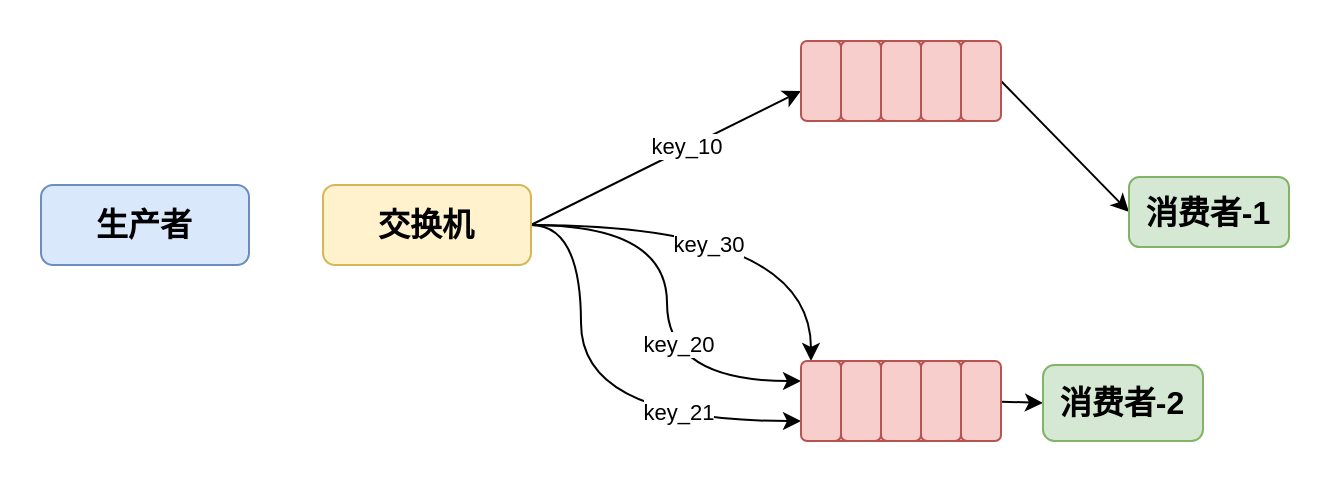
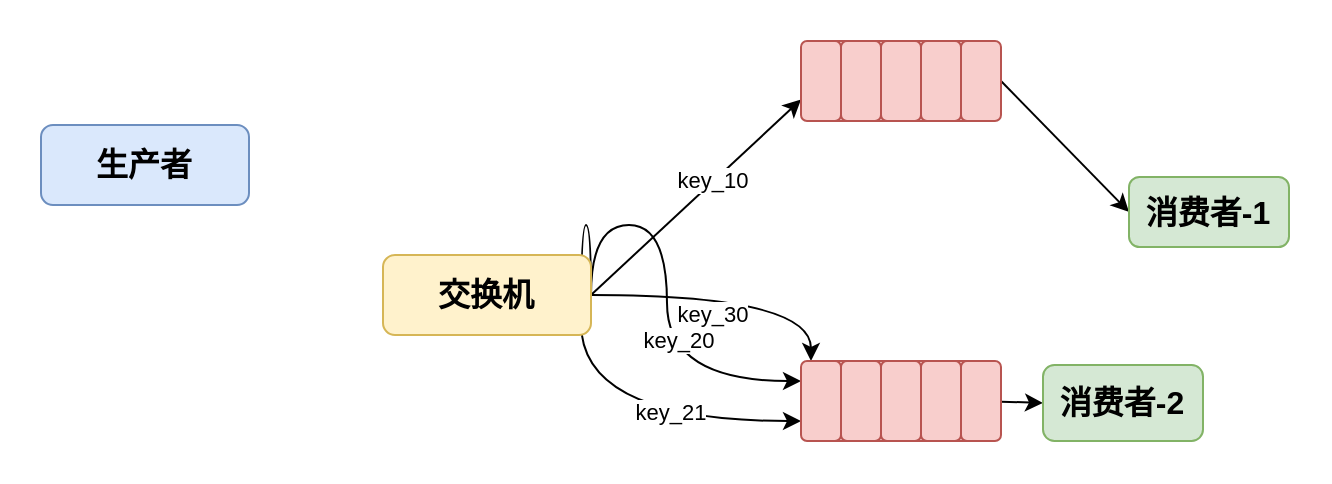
  <mxCell id="0" />
  <mxCell id="1" parent="0" />
  <mxCell id="2" value="" style="whiteSpace=wrap;html=1;rounded=1;fontSize=16;fontStyle=1;strokeColor=#b85450;fillColor=#f8cecc;" parent="1" vertex="1"><mxGeometry x="400" y="20" width="100" height="40" as="geometry" /></mxCell>
  <mxCell id="3" value="" style="rounded=0;orthogonalLoop=1;jettySize=auto;html=1;fontSize=16;exitX=1;exitY=0.5;exitDx=0;exitDy=0;" parent="1" source="12" target="13" edge="1"><mxGeometry relative="1" as="geometry"><mxPoint x="365" y="112" as="targetPoint" /></mxGeometry></mxCell>
  <mxCell id="4" value="key_10" style="edgeLabel;html=1;align=center;verticalAlign=middle;resizable=0;points=[];" vertex="1" connectable="0" parent="3"><mxGeometry x="0.161" y="1" relative="1" as="geometry"><mxPoint as="offset" /></mxGeometry></mxCell>
  <mxCell id="5" style="edgeStyle=orthogonalEdgeStyle;curved=1;rounded=0;orthogonalLoop=1;jettySize=auto;html=1;entryX=0;entryY=0.25;entryDx=0;entryDy=0;exitX=1;exitY=0.5;exitDx=0;exitDy=0;" edge="1" parent="1" source="12" target="24"><mxGeometry relative="1" as="geometry"><Array as="points"><mxPoint x="333" y="112" /><mxPoint x="333" y="190" /></Array></mxGeometry></mxCell>
  <mxCell id="6" value="key_20" style="edgeLabel;html=1;align=center;verticalAlign=middle;resizable=0;points=[];" vertex="1" connectable="0" parent="5"><mxGeometry x="0.193" y="5" relative="1" as="geometry"><mxPoint as="offset" /></mxGeometry></mxCell>
  <mxCell id="7" style="edgeStyle=orthogonalEdgeStyle;curved=1;rounded=0;orthogonalLoop=1;jettySize=auto;html=1;exitX=1;exitY=0.5;exitDx=0;exitDy=0;entryX=0;entryY=0.75;entryDx=0;entryDy=0;" edge="1" parent="1" source="12" target="24"><mxGeometry relative="1" as="geometry"><Array as="points"><mxPoint x="290" y="112" /><mxPoint x="290" y="210" /></Array></mxGeometry></mxCell>
  <mxCell id="8" value="key_21" style="edgeLabel;html=1;align=center;verticalAlign=middle;resizable=0;points=[];" vertex="1" connectable="0" parent="7"><mxGeometry x="0.471" y="5" relative="1" as="geometry"><mxPoint as="offset" /></mxGeometry></mxCell>
  <mxCell id="9" style="edgeStyle=orthogonalEdgeStyle;curved=1;rounded=0;orthogonalLoop=1;jettySize=auto;html=1;exitX=1;exitY=0.5;exitDx=0;exitDy=0;entryX=0.25;entryY=0;entryDx=0;entryDy=0;" edge="1" parent="1" source="12" target="24"><mxGeometry relative="1" as="geometry" /></mxCell>
  <mxCell id="10" value="&lt;span style=&quot;color: rgba(0 , 0 , 0 , 0) ; font-family: monospace ; font-size: 0px ; background-color: rgb(248 , 249 , 250)&quot;&gt;%3CmxGraphModel%3E%3Croot%3E%3CmxCell%20id%3D%220%22%2F%3E%3CmxCell%20id%3D%221%22%20parent%3D%220%22%2F%3E%3CmxCell%20id%3D%222%22%20value%3D%22key_20%22%20style%3D%22edgeLabel%3Bhtml%3D1%3Balign%3Dcenter%3BverticalAlign%3Dmiddle%3Bresizable%3D0%3Bpoints%3D%5B%5D%3B%22%20vertex%3D%221%22%20connectable%3D%220%22%20parent%3D%221%22%3E%3CmxGeometry%20x%3D%22418.01%22%20y%3D%22350.981%22%20as%3D%22geometry%22%2F%3E%3C%2FmxCell%3E%3C%2Froot%3E%3C%2FmxGraphModel%3E&lt;/span&gt;&lt;span style=&quot;color: rgba(0 , 0 , 0 , 0) ; font-family: monospace ; font-size: 0px ; background-color: rgb(248 , 249 , 250)&quot;&gt;%3CmxGraphModel%3E%3Croot%3E%3CmxCell%20id%3D%220%22%2F%3E%3CmxCell%20id%3D%221%22%20parent%3D%220%22%2F%3E%3CmxCell%20id%3D%222%22%20value%3D%22key_20%22%20style%3D%22edgeLabel%3Bhtml%3D1%3Balign%3Dcenter%3BverticalAlign%3Dmiddle%3Bresizable%3D0%3Bpoints%3D%5B%5D%3B%22%20vertex%3D%221%22%20connectable%3D%220%22%20parent%3D%221%22%3E%3CmxGeometry%20x%3D%22418.01%22%20y%3D%22350.981%22%20as%3D%22geometry%22%2F%3E%3C%2FmxCell%3E%3C%2Froot%3E%3C%2FmxGraphModel%3E&lt;/span&gt;" style="edgeLabel;html=1;align=center;verticalAlign=middle;resizable=0;points=[];" vertex="1" connectable="0" parent="9"><mxGeometry x="-0.092" y="-11" relative="1" as="geometry"><mxPoint as="offset" /></mxGeometry></mxCell>
  <mxCell id="11" value="key_30" style="edgeLabel;html=1;align=center;verticalAlign=middle;resizable=0;points=[];" vertex="1" connectable="0" parent="9"><mxGeometry x="-0.158" y="-9" relative="1" as="geometry"><mxPoint as="offset" /></mxGeometry></mxCell>
- <mxCell id="12" value="交换机" style="rounded=1;whiteSpace=wrap;html=1;fontSize=16;fillColor=#fff2cc;strokeColor=#d6b656;fontStyle=1" parent="1" vertex="1"><mxGeometry x="161" y="92" width="104" height="40" as="geometry" /></mxCell>
+ <mxCell id="12" value="交换机" style="rounded=1;whiteSpace=wrap;html=1;fontSize=16;fillColor=#fff2cc;strokeColor=#d6b656;fontStyle=1" parent="1" vertex="1"><mxGeometry x="191" y="127" width="104" height="40" as="geometry" /></mxCell>
  <mxCell id="13" value="" style="whiteSpace=wrap;html=1;rounded=1;fontSize=16;fontStyle=1;strokeColor=#b85450;fillColor=#f8cecc;" parent="1" vertex="1"><mxGeometry x="400" y="20" width="20" height="40" as="geometry" /></mxCell>
  <mxCell id="14" value="" style="whiteSpace=wrap;html=1;rounded=1;fontSize=16;fontStyle=1;strokeColor=#b85450;fillColor=#f8cecc;" parent="1" vertex="1"><mxGeometry x="420" y="20" width="20" height="40" as="geometry" /></mxCell>
  <mxCell id="15" value="" style="whiteSpace=wrap;html=1;rounded=1;fontSize=16;fontStyle=1;strokeColor=#b85450;fillColor=#f8cecc;" parent="1" vertex="1"><mxGeometry x="440" y="20" width="20" height="40" as="geometry" /></mxCell>
  <mxCell id="16" value="" style="whiteSpace=wrap;html=1;rounded=1;fontSize=16;fontStyle=1;strokeColor=#b85450;fillColor=#f8cecc;" parent="1" vertex="1"><mxGeometry x="460" y="20" width="20" height="40" as="geometry" /></mxCell>
  <mxCell id="17" value="" style="rounded=0;orthogonalLoop=1;jettySize=auto;html=1;fontSize=16;entryX=0;entryY=0.5;entryDx=0;entryDy=0;exitX=1;exitY=0.5;exitDx=0;exitDy=0;" parent="1" source="19" target="20" edge="1"><mxGeometry relative="1" as="geometry" /></mxCell>
  <mxCell id="18" style="edgeStyle=none;rounded=0;orthogonalLoop=1;jettySize=auto;html=1;entryX=0;entryY=0.5;entryDx=0;entryDy=0;fontSize=16;" parent="1" source="28" target="21" edge="1"><mxGeometry relative="1" as="geometry"><mxPoint x="492" y="279" as="sourcePoint" /></mxGeometry></mxCell>
  <mxCell id="19" value="" style="whiteSpace=wrap;html=1;rounded=1;fontSize=16;fontStyle=1;strokeColor=#b85450;fillColor=#f8cecc;" parent="1" vertex="1"><mxGeometry x="480" y="20" width="20" height="40" as="geometry" /></mxCell>
  <mxCell id="20" value="消费者-1" style="whiteSpace=wrap;html=1;rounded=1;fontSize=16;fontStyle=1;strokeColor=#82b366;fillColor=#d5e8d4;" parent="1" vertex="1"><mxGeometry x="564" y="88" width="80" height="35" as="geometry" /></mxCell>
  <mxCell id="21" value="消费者-2" style="whiteSpace=wrap;html=1;rounded=1;fontSize=16;fontStyle=1;strokeColor=#82b366;fillColor=#d5e8d4;" parent="1" vertex="1"><mxGeometry x="521" y="182" width="80" height="38" as="geometry" /></mxCell>
- <mxCell id="22" value="生产者" style="rounded=1;whiteSpace=wrap;html=1;fontSize=16;fillColor=#dae8fc;strokeColor=#6c8ebf;fontStyle=1" parent="1" vertex="1"><mxGeometry x="20" y="92" width="104" height="40" as="geometry" /></mxCell>
+ <mxCell id="22" value="生产者" style="rounded=1;whiteSpace=wrap;html=1;fontSize=16;fillColor=#dae8fc;strokeColor=#6c8ebf;fontStyle=1" parent="1" vertex="1"><mxGeometry x="20" y="62" width="104" height="40" as="geometry" /></mxCell>
  <mxCell id="23" value="" style="whiteSpace=wrap;html=1;rounded=1;fontSize=16;fontStyle=1;strokeColor=#b85450;fillColor=#f8cecc;" parent="1" vertex="1"><mxGeometry x="400" y="180" width="100" height="40" as="geometry" /></mxCell>
  <mxCell id="24" value="" style="whiteSpace=wrap;html=1;rounded=1;fontSize=16;fontStyle=1;strokeColor=#b85450;fillColor=#f8cecc;" parent="1" vertex="1"><mxGeometry x="400" y="180" width="20" height="40" as="geometry" /></mxCell>
  <mxCell id="25" value="" style="whiteSpace=wrap;html=1;rounded=1;fontSize=16;fontStyle=1;strokeColor=#b85450;fillColor=#f8cecc;" parent="1" vertex="1"><mxGeometry x="420" y="180" width="20" height="40" as="geometry" /></mxCell>
  <mxCell id="26" value="" style="whiteSpace=wrap;html=1;rounded=1;fontSize=16;fontStyle=1;strokeColor=#b85450;fillColor=#f8cecc;" parent="1" vertex="1"><mxGeometry x="440" y="180" width="20" height="40" as="geometry" /></mxCell>
  <mxCell id="27" value="" style="whiteSpace=wrap;html=1;rounded=1;fontSize=16;fontStyle=1;strokeColor=#b85450;fillColor=#f8cecc;" parent="1" vertex="1"><mxGeometry x="460" y="180" width="20" height="40" as="geometry" /></mxCell>
  <mxCell id="28" value="" style="whiteSpace=wrap;html=1;rounded=1;fontSize=16;fontStyle=1;strokeColor=#b85450;fillColor=#f8cecc;" parent="1" vertex="1"><mxGeometry x="480" y="180" width="20" height="40" as="geometry" /></mxCell>
